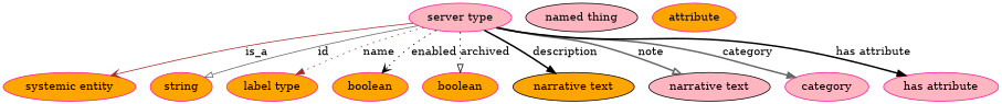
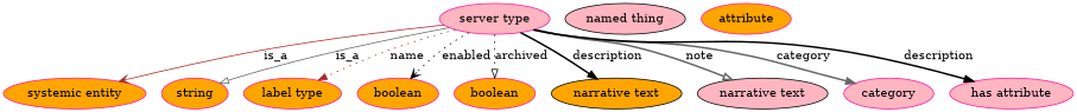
  digraph {
    node [color=deeppink fillcolor=orange style=filled]
    edge [arrowhead=normal color=black style=bold]
    n1 [fillcolor=lightpink height=0.5 label="server type" width=1.7693]
    "systemic entity" [height=0.5 width=2.2929]
    n3 [height=0.5 label=string width=1.0652]
    n4 [height=0.5 label="label type" width=1.5707]
    n5 [height=0.5 label=boolean width=1.2999]
    n6 [height=0.5 label=boolean width=1.2999]
    n7 [color=black height=0.5 label="narrative text" width=2.0943]
    n8 [color=black fillcolor=lightpink height=0.5 label="narrative text" width=2.0943]
    category [fillcolor=lightpink height=0.5 width=1.4443]
    "has attribute" [fillcolor=lightpink height=0.5 width=1.9859]
    n11 [color=black fillcolor=lightpink height=0.5 label="named thing" width=1.9318]
    n12 [height=0.5 label=attribute width=1.4443]
    n1 -> "systemic entity" [arrowhead=vee color=brown label=is_a style=solid]
-   n1 -> n3 [arrowhead=onormal color=gray40 label=id style=solid]
+   n1 -> n3 [arrowhead=onormal color=gray40 label=is_a style=solid]
    n1 -> n4 [color=brown label=name style=dotted]
    n1 -> n5 [arrowhead=vee label=enabled style=dotted]
    n1 -> n6 [arrowhead=onormal label=archived style=dotted]
    n1 -> n7 [label=description]
    n1 -> n8 [arrowhead=onormal color=gray40 label=note]
    n1 -> category [color=gray40 label=category]
-   n1 -> "has attribute" [label="has attribute"]
+   n1 -> "has attribute" [label=description]
  }
